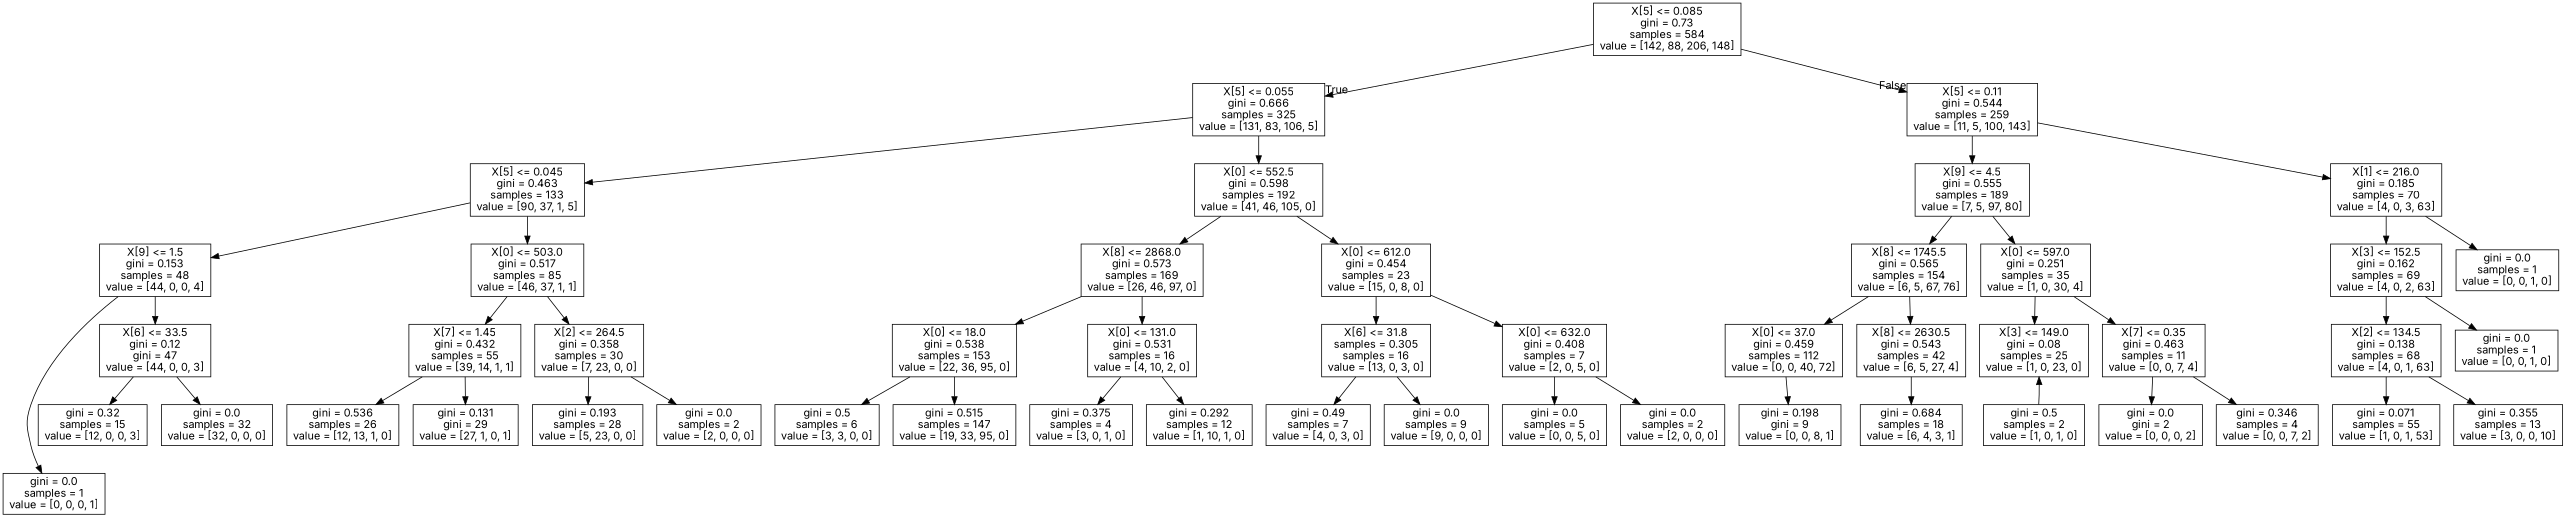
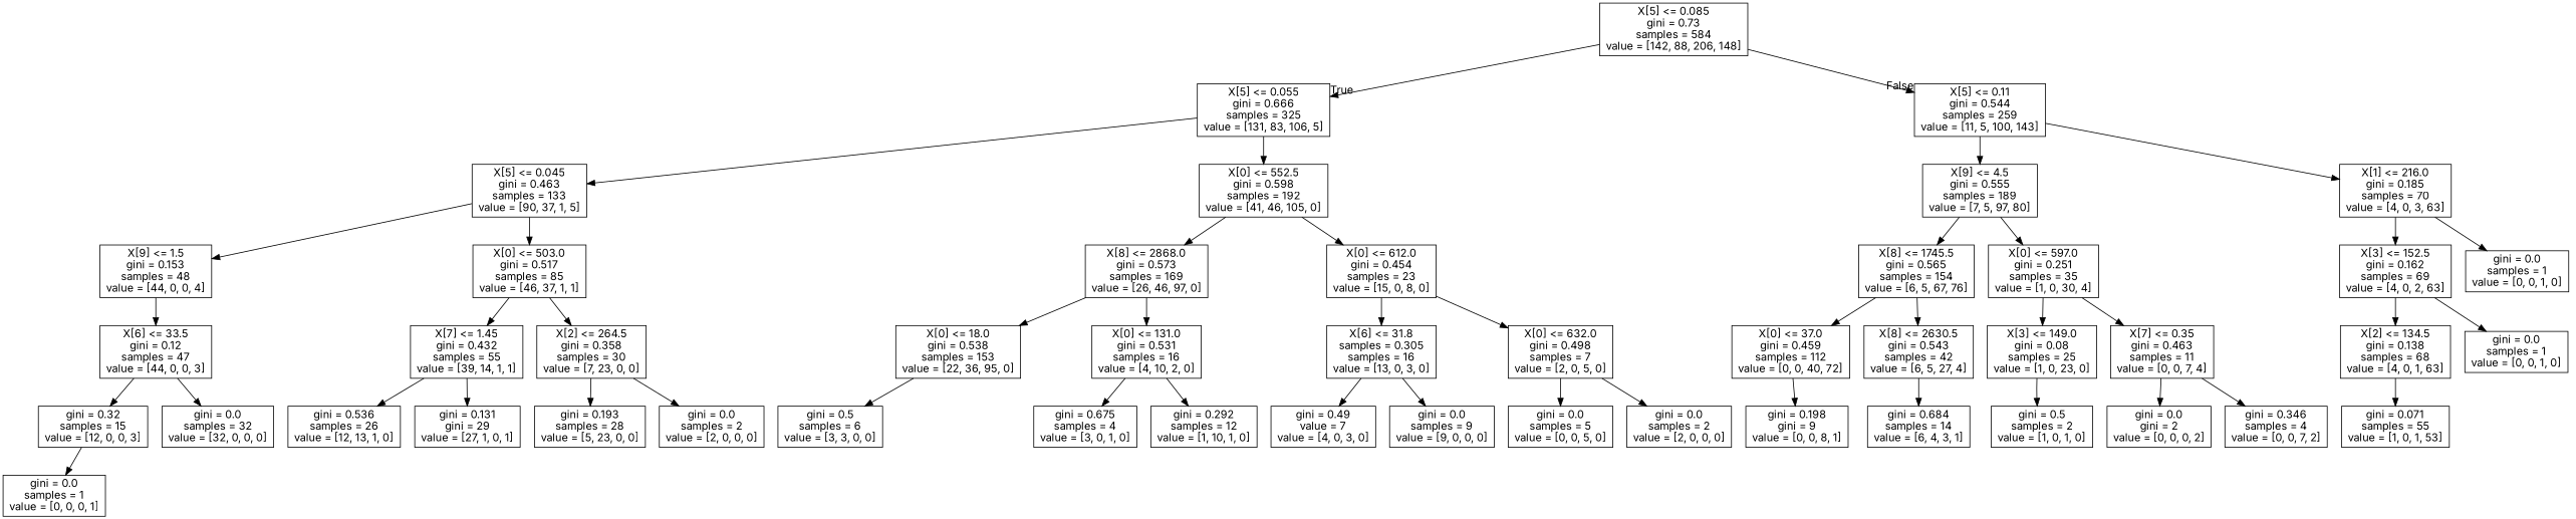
  digraph {
    fontname=Inter
    node [fontname=Inter shape=box]
    edge [fontname=Inter]
    n1 [label="X[5] <= 0.085\ngini = 0.73\nsamples = 584\nvalue = [142, 88, 206, 148]"]
    n2 [label="X[5] <= 0.055\ngini = 0.666\nsamples = 325\nvalue = [131, 83, 106, 5]"]
    n3 [label="X[5] <= 0.11\ngini = 0.544\nsamples = 259\nvalue = [11, 5, 100, 143]"]
    n4 [label="X[5] <= 0.045\ngini = 0.463\nsamples = 133\nvalue = [90, 37, 1, 5]"]
    n5 [label="X[0] <= 552.5\ngini = 0.598\nsamples = 192\nvalue = [41, 46, 105, 0]"]
    n6 [label="X[9] <= 4.5\ngini = 0.555\nsamples = 189\nvalue = [7, 5, 97, 80]"]
    n7 [label="X[1] <= 216.0\ngini = 0.185\nsamples = 70\nvalue = [4, 0, 3, 63]"]
    n8 [label="X[9] <= 1.5\ngini = 0.153\nsamples = 48\nvalue = [44, 0, 0, 4]"]
    n9 [label="X[0] <= 503.0\ngini = 0.517\nsamples = 85\nvalue = [46, 37, 1, 1]"]
    n10 [label="X[8] <= 2868.0\ngini = 0.573\nsamples = 169\nvalue = [26, 46, 97, 0]"]
    n11 [label="X[0] <= 612.0\ngini = 0.454\nsamples = 23\nvalue = [15, 0, 8, 0]"]
    n12 [label="gini = 0.0\nsamples = 1\nvalue = [0, 0, 0, 1]"]
-   n13 [label="X[6] <= 33.5\ngini = 0.12\ngini = 47\nvalue = [44, 0, 0, 3]"]
+   n13 [label="X[6] <= 33.5\ngini = 0.12\nsamples = 47\nvalue = [44, 0, 0, 3]"]
    n14 [label="X[7] <= 1.45\ngini = 0.432\nsamples = 55\nvalue = [39, 14, 1, 1]"]
    n15 [label="X[2] <= 264.5\ngini = 0.358\nsamples = 30\nvalue = [7, 23, 0, 0]"]
    n16 [label="gini = 0.32\nsamples = 15\nvalue = [12, 0, 0, 3]"]
    n17 [label="gini = 0.0\nsamples = 32\nvalue = [32, 0, 0, 0]"]
    n18 [label="gini = 0.536\nsamples = 26\nvalue = [12, 13, 1, 0]"]
    n19 [label="gini = 0.131\ngini = 29\nvalue = [27, 1, 0, 1]"]
    n20 [label="gini = 0.193\nsamples = 28\nvalue = [5, 23, 0, 0]"]
    n21 [label="gini = 0.0\nsamples = 2\nvalue = [2, 0, 0, 0]"]
    n22 [label="X[0] <= 18.0\ngini = 0.538\nsamples = 153\nvalue = [22, 36, 95, 0]"]
    n23 [label="X[0] <= 131.0\ngini = 0.531\nsamples = 16\nvalue = [4, 10, 2, 0]"]
    n24 [label="X[6] <= 31.8\nsamples = 0.305\nsamples = 16\nvalue = [13, 0, 3, 0]"]
-   n25 [label="X[0] <= 632.0\ngini = 0.408\nsamples = 7\nvalue = [2, 0, 5, 0]"]
+   n25 [label="X[0] <= 632.0\ngini = 0.498\nsamples = 7\nvalue = [2, 0, 5, 0]"]
    n26 [label="gini = 0.5\nsamples = 6\nvalue = [3, 3, 0, 0]"]
-   n27 [label="gini = 0.515\nsamples = 147\nvalue = [19, 33, 95, 0]"]
-   n28 [label="gini = 0.375\nsamples = 4\nvalue = [3, 0, 1, 0]"]
+   n28 [label="gini = 0.675\nsamples = 4\nvalue = [3, 0, 1, 0]"]
    n29 [label="gini = 0.292\nsamples = 12\nvalue = [1, 10, 1, 0]"]
-   n30 [label="gini = 0.49\nsamples = 7\nvalue = [4, 0, 3, 0]"]
+   n30 [label="gini = 0.49\nvalue = 7\nvalue = [4, 0, 3, 0]"]
    n31 [label="gini = 0.0\nsamples = 9\nvalue = [9, 0, 0, 0]"]
    n32 [label="gini = 0.0\nsamples = 5\nvalue = [0, 0, 5, 0]"]
    n33 [label="gini = 0.0\nsamples = 2\nvalue = [2, 0, 0, 0]"]
    n34 [label="X[8] <= 1745.5\ngini = 0.565\nsamples = 154\nvalue = [6, 5, 67, 76]"]
    n35 [label="X[0] <= 597.0\ngini = 0.251\nsamples = 35\nvalue = [1, 0, 30, 4]"]
    n36 [label="X[3] <= 152.5\ngini = 0.162\nsamples = 69\nvalue = [4, 0, 2, 63]"]
    n37 [label="gini = 0.0\nsamples = 1\nvalue = [0, 0, 1, 0]"]
    n38 [label="X[0] <= 37.0\ngini = 0.459\nsamples = 112\nvalue = [0, 0, 40, 72]"]
    n39 [label="X[8] <= 2630.5\ngini = 0.543\nsamples = 42\nvalue = [6, 5, 27, 4]"]
    n40 [label="X[3] <= 149.0\ngini = 0.08\nsamples = 25\nvalue = [1, 0, 23, 0]"]
    n41 [label="X[7] <= 0.35\ngini = 0.463\nsamples = 11\nvalue = [0, 0, 7, 4]"]
    n42 [label="gini = 0.198\ngini = 9\nvalue = [0, 0, 8, 1]"]
-   n43 [label="gini = 0.684\nsamples = 18\nvalue = [6, 4, 3, 1]"]
+   n43 [label="gini = 0.684\nsamples = 14\nvalue = [6, 4, 3, 1]"]
    n44 [label="gini = 0.5\nsamples = 2\nvalue = [1, 0, 1, 0]"]
    n45 [label="gini = 0.0\ngini = 2\nvalue = [0, 0, 0, 2]"]
    n46 [label="gini = 0.346\nsamples = 4\nvalue = [0, 0, 7, 2]"]
    n47 [label="X[2] <= 134.5\ngini = 0.138\nsamples = 68\nvalue = [4, 0, 1, 63]"]
    n48 [label="gini = 0.0\nsamples = 1\nvalue = [0, 0, 1, 0]"]
    n49 [label="gini = 0.071\nsamples = 55\nvalue = [1, 0, 1, 53]"]
-   n50 [label="gini = 0.355\nsamples = 13\nvalue = [3, 0, 0, 10]"]
    n1 -> n2 [headlabel=True labelangle=45 labeldistance=2.5]
    n1 -> n3 [headlabel=False labelangle=-45 labeldistance=2.5]
    n2 -> n4
    n2 -> n5
    n3 -> n6
    n3 -> n7
    n4 -> n8
    n4 -> n9
    n5 -> n10
    n5 -> n11
    n6 -> n34
    n6 -> n35
    n7 -> n36
    n7 -> n37
-   n8 -> n12
+   n16 -> n12
    n8 -> n13
    n9 -> n14
    n9 -> n15
    n10 -> n22
    n10 -> n23
    n11 -> n24
    n11 -> n25
    n13 -> n16
    n13 -> n17
    n14 -> n18
    n14 -> n19
    n15 -> n20
    n15 -> n21
    n22 -> n26
-   n22 -> n27
    n23 -> n28
    n23 -> n29
    n24 -> n30
    n24 -> n31
    n25 -> n32
    n25 -> n33
    n34 -> n38
    n34 -> n39
    n35 -> n40
    n35 -> n41
    n36 -> n47
    n36 -> n48
    n38 -> n42
    n39 -> n43
-   n44 -> n40
+   n40 -> n44
    n41 -> n45
    n41 -> n46
    n47 -> n49
-   n47 -> n50
  }
